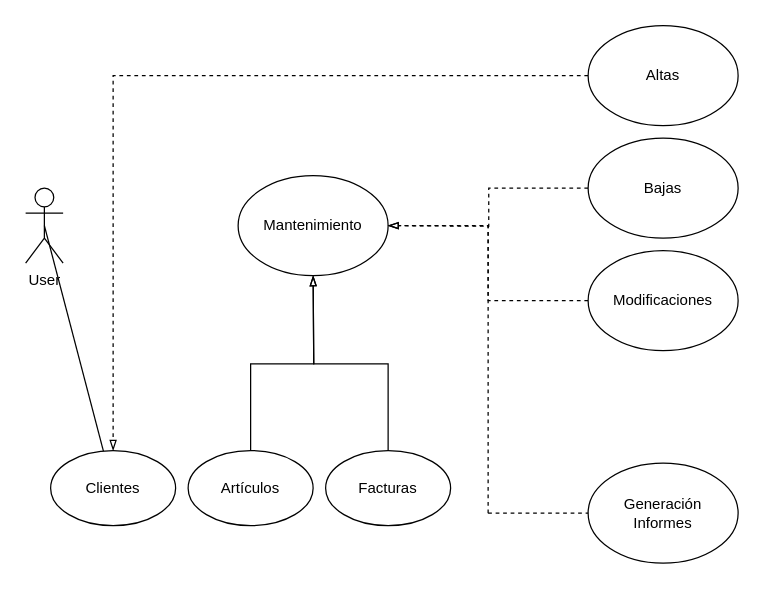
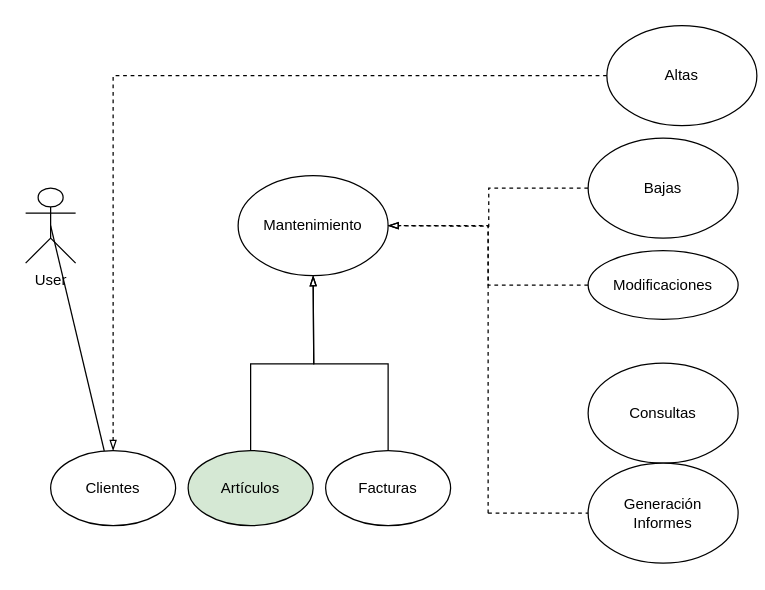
  <mxCell id="0" />
  <mxCell id="1" parent="0" />
- <mxCell id="2" value="User" style="shape=umlActor;verticalLabelPosition=bottom;verticalAlign=top;html=1;outlineConnect=0;" vertex="1" parent="1"><mxGeometry x="20" y="150" width="30" height="60" as="geometry" /></mxCell>
+ <mxCell id="2" value="User" style="shape=umlActor;verticalLabelPosition=bottom;verticalAlign=top;html=1;outlineConnect=0;" vertex="1" parent="1"><mxGeometry x="20" y="150" width="40" height="60" as="geometry" /></mxCell>
  <mxCell id="3" value="Mantenimiento" style="ellipse;whiteSpace=wrap;html=1;" vertex="1" parent="1"><mxGeometry x="190" y="140" width="120" height="80" as="geometry" /></mxCell>
  <mxCell id="4" value="Clientes" style="ellipse;whiteSpace=wrap;html=1;" vertex="1" parent="1"><mxGeometry x="40" y="360" width="100" height="60" as="geometry" /></mxCell>
  <mxCell id="5" style="edgeStyle=orthogonalEdgeStyle;rounded=0;orthogonalLoop=1;jettySize=auto;html=1;exitX=0.5;exitY=0;exitDx=0;exitDy=0;endArrow=blockThin;endFill=0;" edge="1" parent="1" source="6"><mxGeometry relative="1" as="geometry"><mxPoint x="250" y="220" as="targetPoint" /></mxGeometry></mxCell>
- <mxCell id="6" value="Artículos" style="ellipse;whiteSpace=wrap;html=1;" vertex="1" parent="1"><mxGeometry x="150" y="360" width="100" height="60" as="geometry" /></mxCell>
+ <mxCell id="6" value="Artículos" style="ellipse;whiteSpace=wrap;html=1;fillColor=#d5e8d4;" vertex="1" parent="1"><mxGeometry x="150" y="360" width="100" height="60" as="geometry" /></mxCell>
  <mxCell id="7" style="edgeStyle=orthogonalEdgeStyle;rounded=0;orthogonalLoop=1;jettySize=auto;html=1;exitX=0.5;exitY=0;exitDx=0;exitDy=0;endArrow=blockThin;endFill=0;" edge="1" parent="1" source="8"><mxGeometry relative="1" as="geometry"><mxPoint x="250" y="220" as="targetPoint" /></mxGeometry></mxCell>
  <mxCell id="8" value="Facturas" style="ellipse;whiteSpace=wrap;html=1;" vertex="1" parent="1"><mxGeometry x="260" y="360" width="100" height="60" as="geometry" /></mxCell>
  <mxCell id="9" style="edgeStyle=orthogonalEdgeStyle;rounded=0;orthogonalLoop=1;jettySize=auto;html=1;exitX=0;exitY=0.5;exitDx=0;exitDy=0;endArrow=blockThin;endFill=0;dashed=1;" edge="1" parent="1" source="10" target="4"><mxGeometry relative="1" as="geometry" /></mxCell>
- <mxCell id="10" value="Altas" style="ellipse;whiteSpace=wrap;html=1;" vertex="1" parent="1"><mxGeometry x="470" y="20" width="120" height="80" as="geometry" /></mxCell>
+ <mxCell id="10" value="Altas" style="ellipse;whiteSpace=wrap;html=1;" vertex="1" parent="1"><mxGeometry x="485" y="20" width="120" height="80" as="geometry" /></mxCell>
  <mxCell id="11" style="edgeStyle=orthogonalEdgeStyle;rounded=0;orthogonalLoop=1;jettySize=auto;html=1;exitX=0;exitY=0.5;exitDx=0;exitDy=0;endArrow=blockThin;endFill=0;dashed=1;" edge="1" parent="1" source="12"><mxGeometry relative="1" as="geometry"><mxPoint x="310" y="180" as="targetPoint" /></mxGeometry></mxCell>
  <mxCell id="12" value="Bajas" style="ellipse;whiteSpace=wrap;html=1;" vertex="1" parent="1"><mxGeometry x="470" y="110" width="120" height="80" as="geometry" /></mxCell>
  <mxCell id="13" style="edgeStyle=orthogonalEdgeStyle;rounded=0;orthogonalLoop=1;jettySize=auto;html=1;exitX=0;exitY=0.5;exitDx=0;exitDy=0;endArrow=blockThin;endFill=0;dashed=1;" edge="1" parent="1" source="14" target="3"><mxGeometry relative="1" as="geometry" /></mxCell>
- <mxCell id="14" value="Modificaciones" style="ellipse;whiteSpace=wrap;html=1;" vertex="1" parent="1"><mxGeometry x="470" y="200" width="120" height="80" as="geometry" /></mxCell>
+ <mxCell id="14" value="Modificaciones" style="ellipse;whiteSpace=wrap;html=1;" vertex="1" parent="1"><mxGeometry x="470" y="200" width="120" height="55" as="geometry" /></mxCell>
+ <mxCell id="15" value="Consultas" style="ellipse;whiteSpace=wrap;html=1;" vertex="1" parent="1"><mxGeometry x="470" y="290" width="120" height="80" as="geometry" /></mxCell>
  <mxCell id="16" value="Generación&lt;br&gt;Informes" style="ellipse;whiteSpace=wrap;html=1;" vertex="1" parent="1"><mxGeometry x="470" y="370" width="120" height="80" as="geometry" /></mxCell>
  <mxCell id="17" value="" style="endArrow=none;html=1;exitX=0.5;exitY=0.5;exitDx=0;exitDy=0;exitPerimeter=0;" edge="1" parent="1" source="2" target="4"><mxGeometry width="50" height="50" relative="1" as="geometry"><mxPoint x="70" y="240" as="sourcePoint" /><mxPoint x="120" y="190" as="targetPoint" /></mxGeometry></mxCell>
  <mxCell id="18" value="" style="endArrow=none;html=1;entryX=0;entryY=0.5;entryDx=0;entryDy=0;dashed=1;" edge="1" parent="1" target="16"><mxGeometry width="50" height="50" relative="1" as="geometry"><mxPoint x="390" y="410" as="sourcePoint" /><mxPoint x="460" y="220" as="targetPoint" /></mxGeometry></mxCell>
  <mxCell id="19" value="" style="endArrow=none;html=1;dashed=1;" edge="1" parent="1"><mxGeometry width="50" height="50" relative="1" as="geometry"><mxPoint x="390" y="410" as="sourcePoint" /><mxPoint x="390" y="180" as="targetPoint" /></mxGeometry></mxCell>
